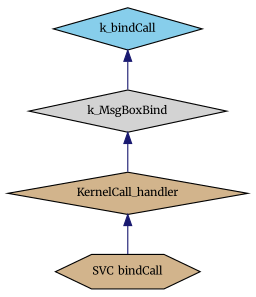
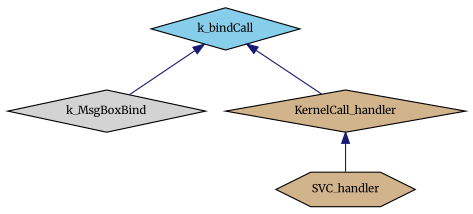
  digraph {
    fontname=Merriweather
    rankdir=TB
    node [color=black fillcolor=tan fontname=Merriweather fontsize=10 shape=diamond style=filled]
    edge [color=midnightblue dir=back fontname=Merriweather fontsize=10 labelfontname=Helvetica labelfontsize=10 style=solid]
    n1 [fillcolor=lightgrey fontcolor=black height=0.2 label=k_MsgBoxBind width=0.4]
    n2 [fillcolor=skyblue height=0.2 label=k_bindCall width=0.4]
    n3 [height=0.2 label=KernelCall_handler width=0.4]
-   n4 [height=0.2 label=SVC_bindCall shape=hexagon width=0.4]
+   n4 [height=0.2 label=SVC_handler shape=hexagon width=0.4]
    n2 -> n1
-   n1 -> n3
+   n2 -> n3
    n3 -> n4
  }
